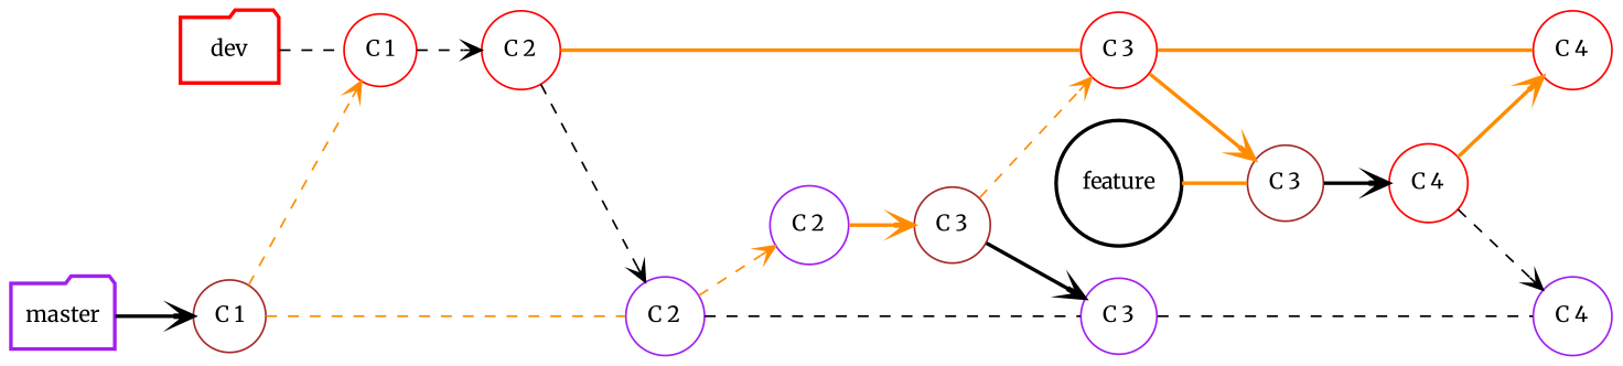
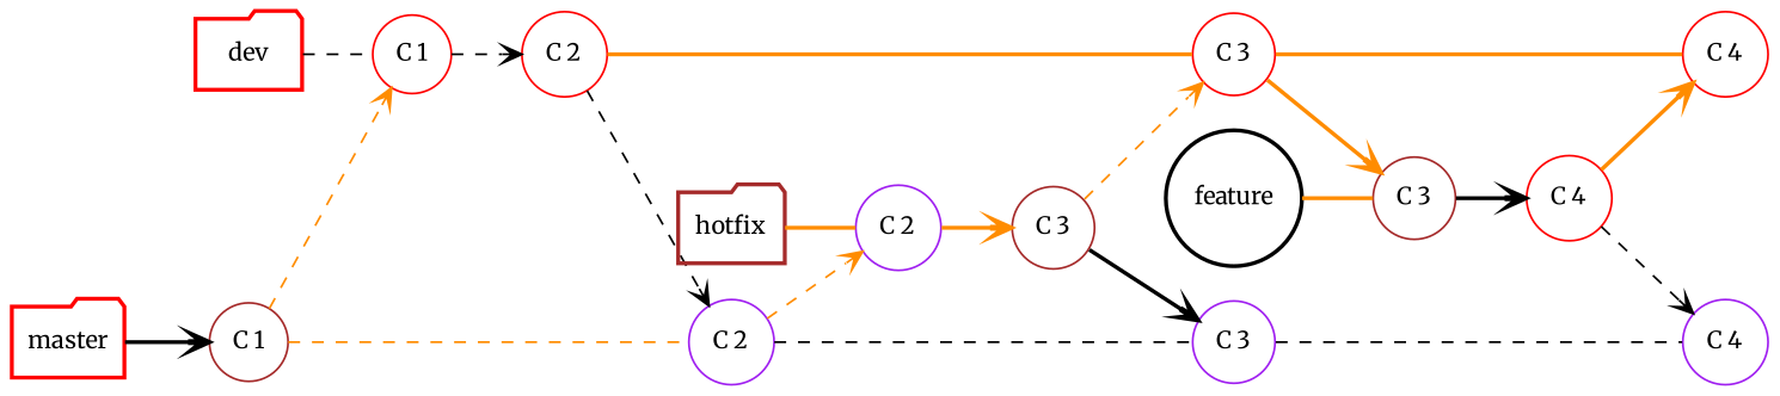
  digraph {
    fontname=Merriweather
    rankdir=LR
    splines=line
    node [color=red fontname=Merriweather fontsize=12.0 group=master shape=circle]
    edge [arrowhead=open color=darkorange fontname=Merriweather style=bold]
-   master [color=purple shape=folder style=bold]
+   master [shape=folder style=bold]
    n2 [color=brown label="C 1"]
    n3 [group=dev label="C 1"]
    n4 [color=purple label="C 2"]
    dev [group=dev shape=folder style=bold]
    n6 [group=dev label="C 2"]
+   hotfix [color=brown group=hotfix shape=folder style=bold]
    n8 [color=purple group=hotfix label="C 2"]
    n9 [color=brown group=hotfix label="C 3"]
    feature [color=black group=feature style=bold]
    n11 [color=brown group=feature label="C 3"]
    n12 [group=feature label="C 4"]
    n13 [color=purple label="C 3"]
    n14 [group=dev label="C 3"]
    n15 [group=dev label="C 4"]
    n16 [color=purple label="C 4"]
    master -> n2 [color=black]
    n2 -> n3 [style=dashed]
    n2 -> n4 [arrowhead=none style=dashed]
    n3 -> n6 [color=black style=dashed]
    n4 -> n8 [style=dashed]
    n4 -> n13 [arrowhead=none color=black style=dashed]
    dev -> n3 [arrowhead=none color=black style=dashed]
    n6 -> n4 [color=black style=dashed]
    n6 -> n14 [arrowhead=none]
+   hotfix -> n8 [arrowhead=none]
    n8 -> n9
    n9 -> n13 [color=black]
    n9 -> n14 [style=dashed]
    feature -> n11 [arrowhead=none]
    n11 -> n12 [color=black]
    n12 -> n15
    n12 -> n16 [color=black style=dashed]
    n13 -> n16 [arrowhead=none color=black style=dashed]
    n14 -> n11
    n14 -> n15 [arrowhead=none]
  }
